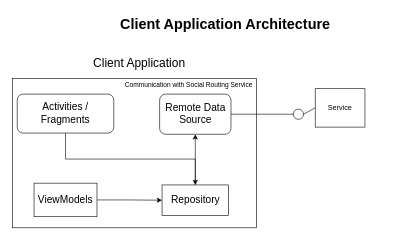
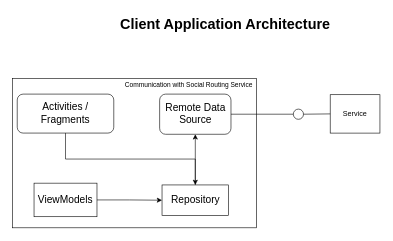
  <mxCell id="0" />
  <mxCell id="1" parent="0" />
  <mxCell id="2" value="&lt;h1&gt;Client Application Architecture&lt;/h1&gt;" style="text;html=1;strokeColor=none;fillColor=none;spacing=5;spacingTop=-20;whiteSpace=wrap;overflow=hidden;rounded=0;" vertex="1" parent="1"><mxGeometry x="194.5" y="20" width="380" height="49" as="geometry" /></mxCell>
  <mxCell id="3" value="" style="group" vertex="1" connectable="0" parent="1"><mxGeometry x="20" y="90" width="613" height="289.5" as="geometry" /></mxCell>
  <mxCell id="4" value="" style="rounded=0;whiteSpace=wrap;html=1;" vertex="1" parent="3"><mxGeometry y="40.5" width="407" height="249" as="geometry" /></mxCell>
- <mxCell id="5" value="&lt;font style=&quot;font-size: 20px&quot;&gt;Client Application&lt;/font&gt;&lt;br style=&quot;font-size: 17px&quot;&gt;" style="text;html=1;resizable=0;points=[];autosize=1;align=left;verticalAlign=top;spacingTop=-4;strokeColor=none;fillColor=none;fontSize=17;" vertex="1" parent="3"><mxGeometry x="132.5" width="164" height="21" as="geometry" /></mxCell>
- <mxCell id="6" value="Service" style="rounded=0;whiteSpace=wrap;html=1;strokeColor=#000000;fillColor=none;" vertex="1" parent="3"><mxGeometry x="505" y="57.5" width="83" height="64" as="geometry" /></mxCell>
+ <mxCell id="6" value="Service" style="rounded=0;whiteSpace=wrap;html=1;strokeColor=#000000;fillColor=none;" vertex="1" parent="3"><mxGeometry x="530" y="67.5" width="83" height="64" as="geometry" /></mxCell>
  <mxCell id="7" value="" style="ellipse;whiteSpace=wrap;html=1;aspect=fixed;strokeColor=#000000;fillColor=none;" vertex="1" parent="3"><mxGeometry x="468.5" y="91.5" width="17" height="17" as="geometry" /></mxCell>
  <mxCell id="8" value="" style="endArrow=none;html=1;fontSize=17;entryX=1;entryY=0.5;entryDx=0;entryDy=0;exitX=0;exitY=0.5;exitDx=0;exitDy=0;" edge="1" parent="3" source="6" target="7"><mxGeometry width="50" height="50" relative="1" as="geometry"><mxPoint x="630" y="120.5" as="sourcePoint" /><mxPoint x="604" y="156.5" as="targetPoint" /></mxGeometry></mxCell>
  <mxCell id="9" value="Activities / Fragments&lt;br&gt;" style="whiteSpace=wrap;html=1;strokeColor=#000000;strokeWidth=1;fillColor=none;fontSize=17;rounded=1;" vertex="1" parent="3"><mxGeometry x="8" y="66.5" width="161" height="65" as="geometry" /></mxCell>
  <mxCell id="10" value="ViewModels" style="rounded=0;whiteSpace=wrap;html=1;strokeColor=#000000;strokeWidth=1;fillColor=none;fontSize=17;" vertex="1" parent="3"><mxGeometry x="36" y="215" width="105" height="56" as="geometry" /></mxCell>
  <mxCell id="11" style="edgeStyle=orthogonalEdgeStyle;rounded=0;orthogonalLoop=1;jettySize=auto;html=1;exitX=0.5;exitY=1;exitDx=0;exitDy=0;fontSize=17;" edge="1" parent="3" source="9" target="12"><mxGeometry relative="1" as="geometry" /></mxCell>
  <mxCell id="12" value="Repository" style="rounded=0;whiteSpace=wrap;html=1;strokeColor=#000000;strokeWidth=1;fillColor=none;fontSize=17;" vertex="1" parent="3"><mxGeometry x="249.5" y="218" width="111" height="51" as="geometry" /></mxCell>
  <mxCell id="13" style="edgeStyle=orthogonalEdgeStyle;rounded=0;orthogonalLoop=1;jettySize=auto;html=1;entryX=0;entryY=0.5;entryDx=0;entryDy=0;fontSize=17;" edge="1" parent="3" source="10" target="12"><mxGeometry relative="1" as="geometry" /></mxCell>
  <mxCell id="14" value="Remote Data Source" style="whiteSpace=wrap;html=1;strokeColor=#000000;strokeWidth=1;fillColor=none;fontSize=17;rounded=1;" vertex="1" parent="3"><mxGeometry x="245.5" y="66.5" width="119" height="67" as="geometry" /></mxCell>
  <mxCell id="15" style="edgeStyle=orthogonalEdgeStyle;rounded=0;orthogonalLoop=1;jettySize=auto;html=1;entryX=0.5;entryY=1;entryDx=0;entryDy=0;fontSize=17;" edge="1" parent="3" source="12" target="14"><mxGeometry relative="1" as="geometry" /></mxCell>
  <mxCell id="16" value="" style="endArrow=none;html=1;fontSize=17;entryX=0;entryY=0.5;entryDx=0;entryDy=0;exitX=1;exitY=0.5;exitDx=0;exitDy=0;" edge="1" parent="3" source="14" target="7"><mxGeometry width="50" height="50" relative="1" as="geometry"><mxPoint x="451" y="144.5" as="sourcePoint" /><mxPoint x="501" y="94.5" as="targetPoint" /></mxGeometry></mxCell>
  <mxCell id="17" value="&lt;font style=&quot;font-size: 11px&quot;&gt;Communication with Social Routing Service&lt;/font&gt;&lt;br&gt;" style="text;html=1;resizable=0;points=[];autosize=1;align=left;verticalAlign=top;spacingTop=-4;fontSize=17;" vertex="1" parent="3"><mxGeometry x="185.5" y="37" width="222" height="22" as="geometry" /></mxCell>
